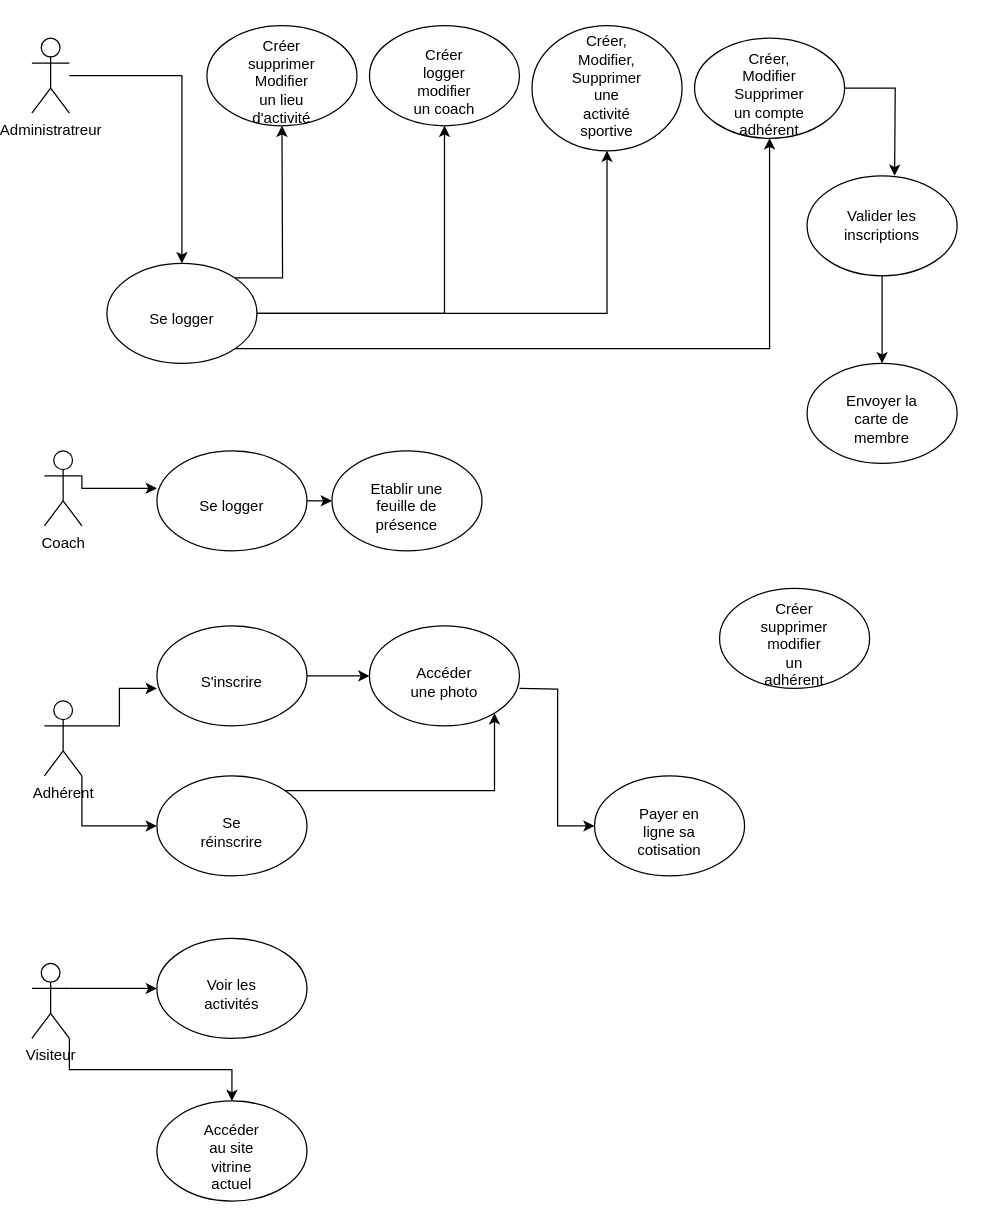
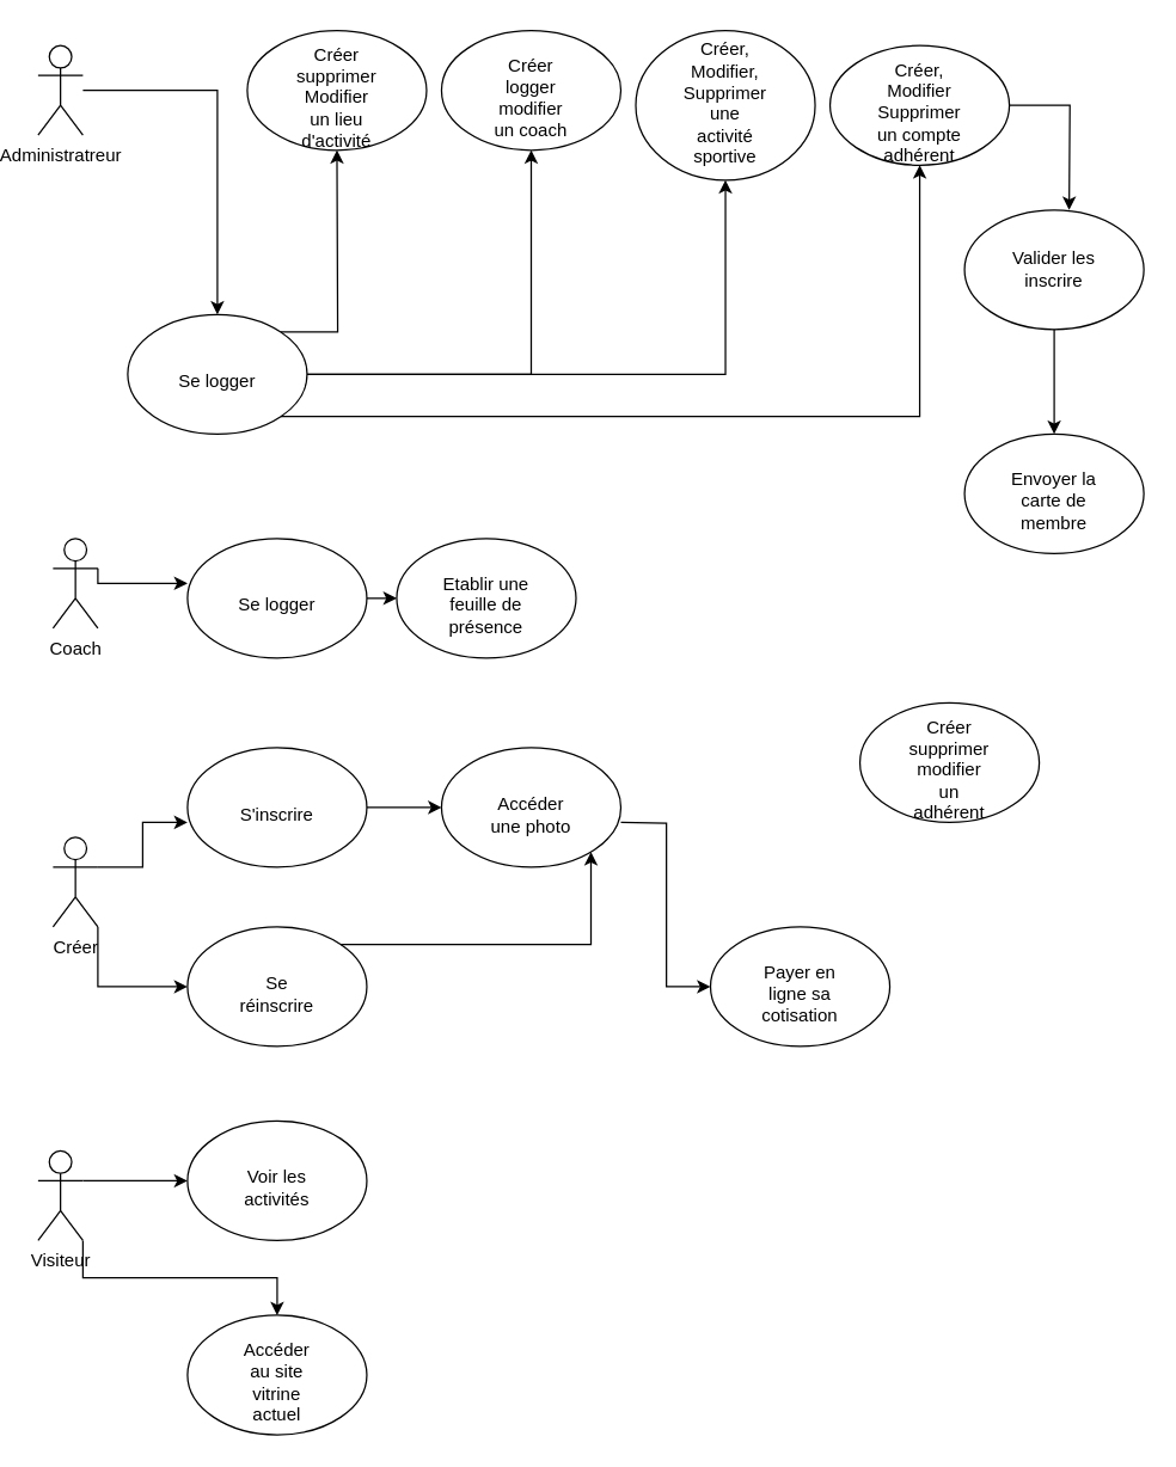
  <mxCell id="0" />
  <mxCell id="1" parent="0" />
  <mxCell id="2" style="edgeStyle=orthogonalEdgeStyle;rounded=0;orthogonalLoop=1;jettySize=auto;html=1;" edge="1" parent="1" source="3" target="13"><mxGeometry relative="1" as="geometry" /></mxCell>
  <mxCell id="3" value="Administratreur" style="shape=umlActor;verticalLabelPosition=bottom;verticalAlign=top;html=1;outlineConnect=0;" parent="1" vertex="1"><mxGeometry x="20" y="30" width="30" height="60" as="geometry" /></mxCell>
  <mxCell id="4" style="edgeStyle=orthogonalEdgeStyle;rounded=0;orthogonalLoop=1;jettySize=auto;html=1;exitX=1;exitY=0.333;exitDx=0;exitDy=0;exitPerimeter=0;entryX=0;entryY=0.625;entryDx=0;entryDy=0;entryPerimeter=0;" edge="1" parent="1" source="6" target="25"><mxGeometry relative="1" as="geometry" /></mxCell>
  <mxCell id="5" style="edgeStyle=orthogonalEdgeStyle;rounded=0;orthogonalLoop=1;jettySize=auto;html=1;exitX=1;exitY=1;exitDx=0;exitDy=0;exitPerimeter=0;" edge="1" parent="1" source="6" target="19"><mxGeometry relative="1" as="geometry" /></mxCell>
- <mxCell id="6" value="Adhérent" style="shape=umlActor;verticalLabelPosition=bottom;verticalAlign=top;html=1;outlineConnect=0;" parent="1" vertex="1"><mxGeometry x="30" y="560" width="30" height="60" as="geometry" /></mxCell>
+ <mxCell id="6" value="Créer" style="shape=umlActor;verticalLabelPosition=bottom;verticalAlign=top;html=1;outlineConnect=0;" parent="1" vertex="1"><mxGeometry x="30" y="560" width="30" height="60" as="geometry" /></mxCell>
  <mxCell id="7" style="edgeStyle=orthogonalEdgeStyle;rounded=0;orthogonalLoop=1;jettySize=auto;html=1;exitX=1;exitY=0.333;exitDx=0;exitDy=0;exitPerimeter=0;entryX=0;entryY=0.5;entryDx=0;entryDy=0;" edge="1" parent="1" source="9" target="52"><mxGeometry relative="1" as="geometry" /></mxCell>
  <mxCell id="8" style="edgeStyle=orthogonalEdgeStyle;rounded=0;orthogonalLoop=1;jettySize=auto;html=1;exitX=1;exitY=1;exitDx=0;exitDy=0;exitPerimeter=0;" edge="1" parent="1" source="9" target="55"><mxGeometry relative="1" as="geometry" /></mxCell>
  <mxCell id="9" value="Visiteur" style="shape=umlActor;verticalLabelPosition=bottom;verticalAlign=top;html=1;outlineConnect=0;" parent="1" vertex="1"><mxGeometry x="20" y="770" width="30" height="60" as="geometry" /></mxCell>
  <mxCell id="10" style="edgeStyle=orthogonalEdgeStyle;rounded=0;orthogonalLoop=1;jettySize=auto;html=1;exitX=1;exitY=0.333;exitDx=0;exitDy=0;exitPerimeter=0;" edge="1" parent="1" source="11"><mxGeometry relative="1" as="geometry"><mxPoint x="120" y="390" as="targetPoint" /><Array as="points"><mxPoint x="60" y="390" /></Array></mxGeometry></mxCell>
  <mxCell id="11" value="Coach" style="shape=umlActor;verticalLabelPosition=bottom;verticalAlign=top;html=1;outlineConnect=0;" parent="1" vertex="1"><mxGeometry x="30" y="360" width="30" height="60" as="geometry" /></mxCell>
  <mxCell id="12" value="" style="group" parent="1" vertex="1" connectable="0"><mxGeometry x="80" y="210" width="120" height="80" as="geometry" /></mxCell>
  <mxCell id="13" value="" style="ellipse;whiteSpace=wrap;html=1;" parent="12" vertex="1"><mxGeometry width="120" height="80" as="geometry" /></mxCell>
  <mxCell id="14" value="Se logger" style="text;html=1;strokeColor=none;fillColor=none;align=center;verticalAlign=middle;whiteSpace=wrap;rounded=0;" parent="12" vertex="1"><mxGeometry x="30" y="30" width="60" height="30" as="geometry" /></mxCell>
  <mxCell id="15" value="" style="group" parent="1" vertex="1" connectable="0"><mxGeometry x="420" y="20" width="120" height="100" as="geometry" /></mxCell>
  <mxCell id="16" value="" style="ellipse;whiteSpace=wrap;html=1;" parent="15" vertex="1"><mxGeometry width="120" height="100" as="geometry" /></mxCell>
  <mxCell id="17" value="&lt;div&gt;Créer, Modifier, Supprimer une activité sportive&lt;/div&gt;&lt;div&gt;&lt;br&gt;&lt;/div&gt;" style="text;html=1;strokeColor=none;fillColor=none;align=center;verticalAlign=middle;whiteSpace=wrap;rounded=0;" parent="15" vertex="1"><mxGeometry x="30" y="37.5" width="60" height="37.5" as="geometry" /></mxCell>
  <mxCell id="18" value="" style="group" parent="1" vertex="1" connectable="0"><mxGeometry x="120" y="620" width="120" height="80" as="geometry" /></mxCell>
  <mxCell id="19" value="" style="ellipse;whiteSpace=wrap;html=1;" parent="18" vertex="1"><mxGeometry width="120" height="80" as="geometry" /></mxCell>
  <mxCell id="20" value="&lt;div&gt;Se réinscrire&lt;/div&gt;" style="text;html=1;strokeColor=none;fillColor=none;align=center;verticalAlign=middle;whiteSpace=wrap;rounded=0;" parent="18" vertex="1"><mxGeometry x="30" y="30" width="60" height="30" as="geometry" /></mxCell>
  <mxCell id="21" value="" style="group" parent="1" vertex="1" connectable="0"><mxGeometry x="260" y="360" width="120" height="80" as="geometry" /></mxCell>
  <mxCell id="22" value="" style="ellipse;whiteSpace=wrap;html=1;" parent="21" vertex="1"><mxGeometry width="120" height="80" as="geometry" /></mxCell>
  <mxCell id="23" value="Etablir une feuille de présence " style="text;html=1;strokeColor=none;fillColor=none;align=center;verticalAlign=middle;whiteSpace=wrap;rounded=0;" parent="21" vertex="1"><mxGeometry x="30" y="30" width="60" height="30" as="geometry" /></mxCell>
  <mxCell id="24" value="" style="group" parent="1" vertex="1" connectable="0"><mxGeometry x="120" y="500" width="120" height="80" as="geometry" /></mxCell>
  <mxCell id="25" value="" style="ellipse;whiteSpace=wrap;html=1;" parent="24" vertex="1"><mxGeometry width="120" height="80" as="geometry" /></mxCell>
  <mxCell id="26" value="S'inscrire" style="text;html=1;strokeColor=none;fillColor=none;align=center;verticalAlign=middle;whiteSpace=wrap;rounded=0;" parent="24" vertex="1"><mxGeometry x="30" y="30" width="60" height="30" as="geometry" /></mxCell>
  <mxCell id="27" value="" style="group" parent="1" vertex="1" connectable="0"><mxGeometry x="550" y="30" width="120" height="80" as="geometry" /></mxCell>
  <mxCell id="28" value="" style="ellipse;whiteSpace=wrap;html=1;" parent="27" vertex="1"><mxGeometry width="120" height="80" as="geometry" /></mxCell>
  <mxCell id="29" value="Créer, Modifier Supprimer un compte adhérent" style="text;html=1;strokeColor=none;fillColor=none;align=center;verticalAlign=middle;whiteSpace=wrap;rounded=0;" parent="27" vertex="1"><mxGeometry x="30" y="30" width="60" height="30" as="geometry" /></mxCell>
  <mxCell id="30" value="" style="group" parent="1" vertex="1" connectable="0"><mxGeometry x="470" y="620" width="120" height="80" as="geometry" /></mxCell>
  <mxCell id="31" value="" style="ellipse;whiteSpace=wrap;html=1;" parent="30" vertex="1"><mxGeometry width="120" height="80" as="geometry" /></mxCell>
  <mxCell id="32" value="&lt;div&gt;Payer en ligne sa cotisation&lt;/div&gt;" style="text;html=1;strokeColor=none;fillColor=none;align=center;verticalAlign=middle;whiteSpace=wrap;rounded=0;" parent="30" vertex="1"><mxGeometry x="30" y="30" width="60" height="30" as="geometry" /></mxCell>
  <mxCell id="33" value="" style="group" parent="1" vertex="1" connectable="0"><mxGeometry x="290" y="500" width="120" height="80" as="geometry" /></mxCell>
  <mxCell id="34" value="" style="ellipse;whiteSpace=wrap;html=1;" parent="33" vertex="1"><mxGeometry width="120" height="80" as="geometry" /></mxCell>
  <mxCell id="35" value="Accéder une photo" style="text;html=1;strokeColor=none;fillColor=none;align=center;verticalAlign=middle;whiteSpace=wrap;rounded=0;" parent="33" vertex="1"><mxGeometry x="30" y="30" width="60" height="30" as="geometry" /></mxCell>
  <mxCell id="36" value="" style="group" parent="1" vertex="1" connectable="0"><mxGeometry x="640" y="290" width="120" height="80" as="geometry" /></mxCell>
  <mxCell id="37" value="" style="ellipse;whiteSpace=wrap;html=1;" parent="36" vertex="1"><mxGeometry width="120" height="80" as="geometry" /></mxCell>
  <mxCell id="38" value="Envoyer la carte de membre" style="text;html=1;strokeColor=none;fillColor=none;align=center;verticalAlign=middle;whiteSpace=wrap;rounded=0;" parent="36" vertex="1"><mxGeometry x="30" y="30" width="60" height="30" as="geometry" /></mxCell>
  <mxCell id="39" value="" style="group" parent="1" vertex="1" connectable="0"><mxGeometry x="290" y="20" width="120" height="80" as="geometry" /></mxCell>
  <mxCell id="40" value="" style="ellipse;whiteSpace=wrap;html=1;" parent="39" vertex="1"><mxGeometry width="120" height="80" as="geometry" /></mxCell>
  <mxCell id="41" value="Créer logger modifier un coach" style="text;html=1;strokeColor=none;fillColor=none;align=center;verticalAlign=middle;whiteSpace=wrap;rounded=0;" parent="39" vertex="1"><mxGeometry x="30" y="30" width="60" height="30" as="geometry" /></mxCell>
  <mxCell id="42" value="" style="group" parent="1" vertex="1" connectable="0"><mxGeometry x="570" y="470" width="120" height="80" as="geometry" /></mxCell>
  <mxCell id="43" value="" style="ellipse;whiteSpace=wrap;html=1;" parent="42" vertex="1"><mxGeometry width="120" height="80" as="geometry" /></mxCell>
  <mxCell id="44" value="Créer supprimer modifier un adhérent" style="text;html=1;strokeColor=none;fillColor=none;align=center;verticalAlign=middle;whiteSpace=wrap;rounded=0;" parent="42" vertex="1"><mxGeometry x="30" y="30" width="60" height="30" as="geometry" /></mxCell>
  <mxCell id="45" value="" style="group" parent="1" vertex="1" connectable="0"><mxGeometry x="640" y="140" width="120" height="80" as="geometry" /></mxCell>
  <mxCell id="46" value="" style="ellipse;whiteSpace=wrap;html=1;" parent="45" vertex="1"><mxGeometry width="120" height="80" as="geometry" /></mxCell>
- <mxCell id="47" value="Valider les inscriptions" style="text;html=1;strokeColor=none;fillColor=none;align=center;verticalAlign=middle;whiteSpace=wrap;rounded=0;" parent="45" vertex="1"><mxGeometry x="30" y="25" width="60" height="30" as="geometry" /></mxCell>
+ <mxCell id="47" value="Valider les inscrire" style="text;html=1;strokeColor=none;fillColor=none;align=center;verticalAlign=middle;whiteSpace=wrap;rounded=0;" parent="45" vertex="1"><mxGeometry x="30" y="25" width="60" height="30" as="geometry" /></mxCell>
  <mxCell id="48" value="" style="group" parent="1" vertex="1" connectable="0"><mxGeometry x="160" y="20" width="120" height="80" as="geometry" /></mxCell>
  <mxCell id="49" value="" style="ellipse;whiteSpace=wrap;html=1;" parent="48" vertex="1"><mxGeometry width="120" height="80" as="geometry" /></mxCell>
  <mxCell id="50" value="Créer supprimer Modifier un lieu d'activité" style="text;html=1;strokeColor=none;fillColor=none;align=center;verticalAlign=middle;whiteSpace=wrap;rounded=0;" parent="48" vertex="1"><mxGeometry x="30" y="30" width="60" height="30" as="geometry" /></mxCell>
  <mxCell id="51" value="" style="group" parent="1" vertex="1" connectable="0"><mxGeometry x="120" y="750" width="120" height="80" as="geometry" /></mxCell>
  <mxCell id="52" value="" style="ellipse;whiteSpace=wrap;html=1;" parent="51" vertex="1"><mxGeometry width="120" height="80" as="geometry" /></mxCell>
  <mxCell id="53" value="Voir les activités" style="text;html=1;strokeColor=none;fillColor=none;align=center;verticalAlign=middle;whiteSpace=wrap;rounded=0;" parent="51" vertex="1"><mxGeometry x="30" y="30" width="60" height="30" as="geometry" /></mxCell>
  <mxCell id="54" value="" style="group" parent="1" vertex="1" connectable="0"><mxGeometry x="120" y="880" width="120" height="80" as="geometry" /></mxCell>
  <mxCell id="55" value="" style="ellipse;whiteSpace=wrap;html=1;" parent="54" vertex="1"><mxGeometry width="120" height="80" as="geometry" /></mxCell>
  <mxCell id="56" value="Accéder au site vitrine actuel" style="text;html=1;strokeColor=none;fillColor=none;align=center;verticalAlign=middle;whiteSpace=wrap;rounded=0;" parent="54" vertex="1"><mxGeometry x="30" y="30" width="60" height="30" as="geometry" /></mxCell>
  <mxCell id="57" style="edgeStyle=orthogonalEdgeStyle;rounded=0;orthogonalLoop=1;jettySize=auto;html=1;exitX=1;exitY=1;exitDx=0;exitDy=0;" edge="1" parent="1" source="13" target="28"><mxGeometry relative="1" as="geometry"><mxPoint x="200" y="240" as="sourcePoint" /></mxGeometry></mxCell>
  <mxCell id="58" style="edgeStyle=orthogonalEdgeStyle;rounded=0;orthogonalLoop=1;jettySize=auto;html=1;exitX=1;exitY=0;exitDx=0;exitDy=0;" edge="1" parent="1" source="13"><mxGeometry relative="1" as="geometry"><mxPoint x="220" y="100" as="targetPoint" /></mxGeometry></mxCell>
  <mxCell id="59" style="edgeStyle=orthogonalEdgeStyle;rounded=0;orthogonalLoop=1;jettySize=auto;html=1;exitX=1;exitY=0.5;exitDx=0;exitDy=0;entryX=0.5;entryY=1;entryDx=0;entryDy=0;" edge="1" parent="1" source="13" target="16"><mxGeometry relative="1" as="geometry"><mxPoint x="510" y="120" as="targetPoint" /><Array as="points"><mxPoint x="480" y="250" /></Array></mxGeometry></mxCell>
  <mxCell id="60" style="edgeStyle=orthogonalEdgeStyle;rounded=0;orthogonalLoop=1;jettySize=auto;html=1;entryX=0;entryY=0.5;entryDx=0;entryDy=0;" edge="1" parent="1" target="31"><mxGeometry relative="1" as="geometry"><mxPoint x="470" y="680" as="targetPoint" /><mxPoint x="410" y="550" as="sourcePoint" /></mxGeometry></mxCell>
  <mxCell id="61" value="" style="group" vertex="1" connectable="0" parent="1"><mxGeometry x="120" y="360" width="120" height="80" as="geometry" /></mxCell>
  <mxCell id="62" value="" style="ellipse;whiteSpace=wrap;html=1;" vertex="1" parent="61"><mxGeometry width="120" height="80" as="geometry" /></mxCell>
  <mxCell id="63" value="Se logger" style="text;html=1;strokeColor=none;fillColor=none;align=center;verticalAlign=middle;whiteSpace=wrap;rounded=0;" vertex="1" parent="61"><mxGeometry x="30" y="30" width="60" height="30" as="geometry" /></mxCell>
  <mxCell id="64" style="edgeStyle=orthogonalEdgeStyle;rounded=0;orthogonalLoop=1;jettySize=auto;html=1;exitX=1;exitY=0.5;exitDx=0;exitDy=0;" edge="1" parent="1" source="25" target="34"><mxGeometry relative="1" as="geometry"><Array as="points" /></mxGeometry></mxCell>
  <mxCell id="65" style="edgeStyle=orthogonalEdgeStyle;rounded=0;orthogonalLoop=1;jettySize=auto;html=1;exitX=1;exitY=0;exitDx=0;exitDy=0;" edge="1" parent="1" source="19" target="34"><mxGeometry relative="1" as="geometry"><Array as="points"><mxPoint x="390" y="632" /></Array></mxGeometry></mxCell>
  <mxCell id="66" style="edgeStyle=orthogonalEdgeStyle;rounded=0;orthogonalLoop=1;jettySize=auto;html=1;exitX=1;exitY=0.5;exitDx=0;exitDy=0;entryX=0;entryY=0.5;entryDx=0;entryDy=0;" edge="1" parent="1" source="62" target="22"><mxGeometry relative="1" as="geometry" /></mxCell>
  <mxCell id="67" style="edgeStyle=orthogonalEdgeStyle;rounded=0;orthogonalLoop=1;jettySize=auto;html=1;exitX=1;exitY=0.5;exitDx=0;exitDy=0;" edge="1" parent="1" source="13" target="40"><mxGeometry relative="1" as="geometry" /></mxCell>
  <mxCell id="68" style="edgeStyle=orthogonalEdgeStyle;rounded=0;orthogonalLoop=1;jettySize=auto;html=1;exitX=1;exitY=0.5;exitDx=0;exitDy=0;" edge="1" parent="1" source="28"><mxGeometry relative="1" as="geometry"><mxPoint x="710" y="140" as="targetPoint" /></mxGeometry></mxCell>
  <mxCell id="69" style="edgeStyle=orthogonalEdgeStyle;rounded=0;orthogonalLoop=1;jettySize=auto;html=1;exitX=0.5;exitY=1;exitDx=0;exitDy=0;" edge="1" parent="1" source="46" target="37"><mxGeometry relative="1" as="geometry" /></mxCell>
